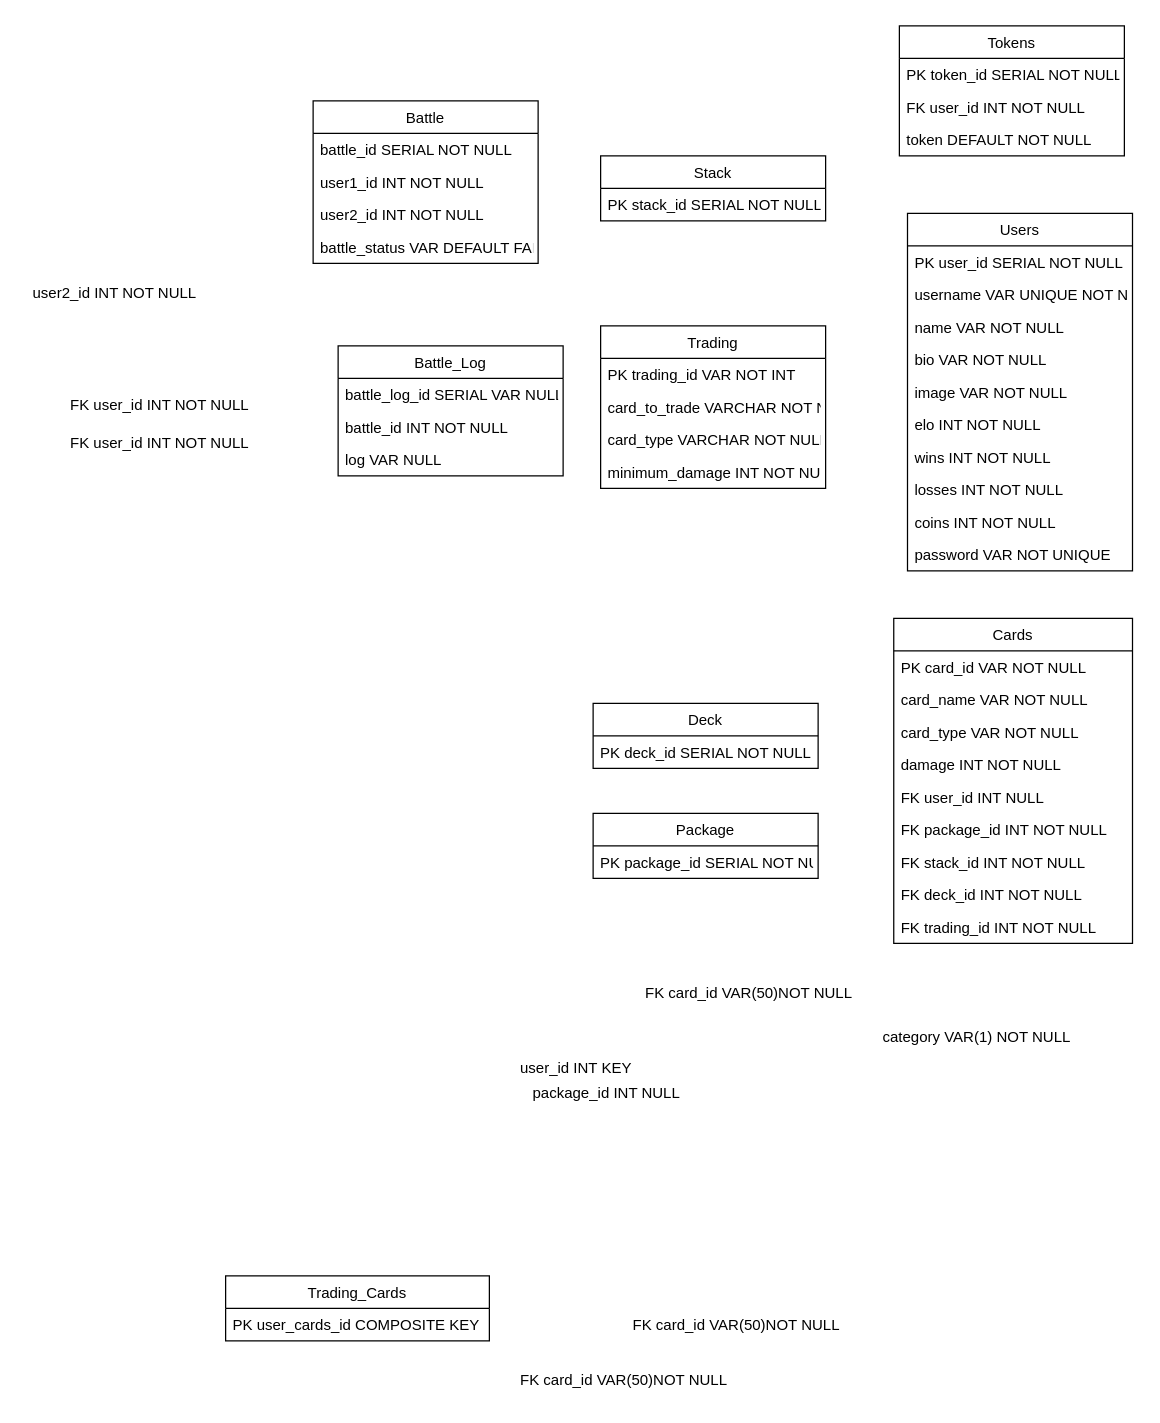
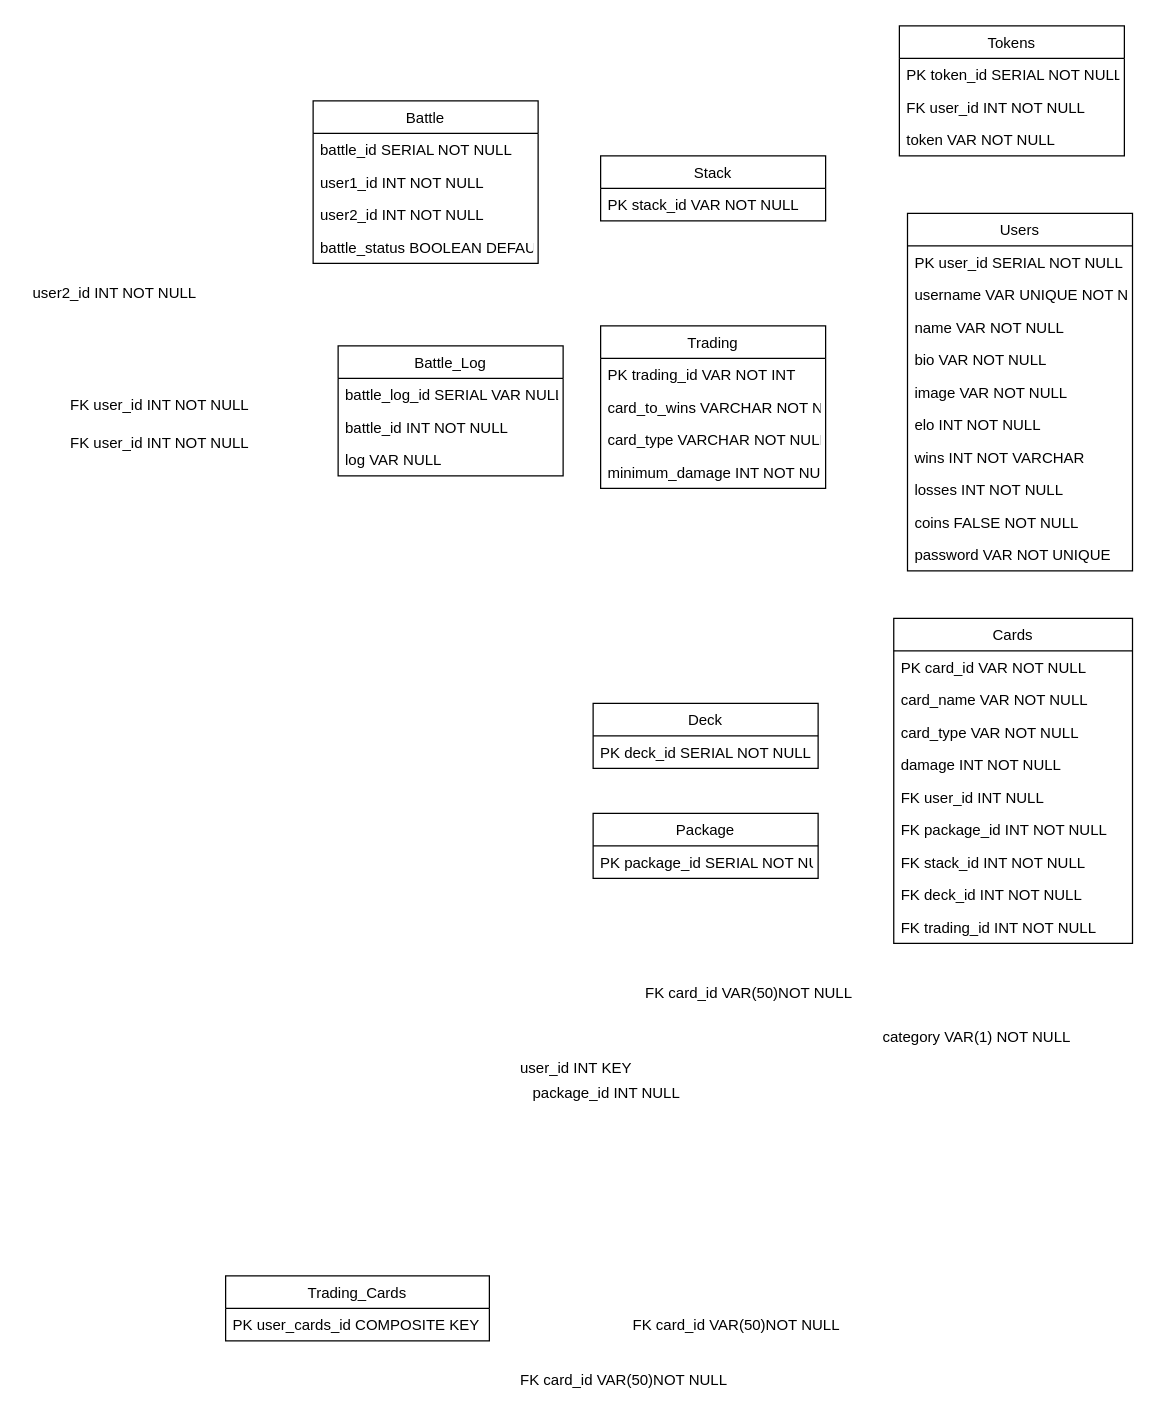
  <mxCell id="0" />
  <mxCell id="1" parent="0" />
  <mxCell id="2" value="Users" style="swimlane;fontStyle=0;childLayout=stackLayout;horizontal=1;startSize=26;fillColor=none;horizontalStack=0;resizeParent=1;resizeParentMax=0;resizeLast=0;collapsible=1;marginBottom=0;" parent="1" vertex="1"><mxGeometry x="725.5" y="170" width="180" height="286" as="geometry" /></mxCell>
  <mxCell id="3" value="PK user_id SERIAL NOT NULL " style="text;strokeColor=none;fillColor=none;align=left;verticalAlign=top;spacingLeft=4;spacingRight=4;overflow=hidden;rotatable=0;points=[[0,0.5],[1,0.5]];portConstraint=eastwest;" parent="2" vertex="1"><mxGeometry y="26" width="180" height="26" as="geometry" /></mxCell>
  <mxCell id="4" value="username VAR UNIQUE NOT NULL" style="text;strokeColor=none;fillColor=none;align=left;verticalAlign=top;spacingLeft=4;spacingRight=4;overflow=hidden;rotatable=0;points=[[0,0.5],[1,0.5]];portConstraint=eastwest;" parent="2" vertex="1"><mxGeometry y="52" width="180" height="26" as="geometry" /></mxCell>
  <mxCell id="5" value="name VAR NOT NULL" style="text;strokeColor=none;fillColor=none;align=left;verticalAlign=top;spacingLeft=4;spacingRight=4;overflow=hidden;rotatable=0;points=[[0,0.5],[1,0.5]];portConstraint=eastwest;" parent="2" vertex="1"><mxGeometry y="78" width="180" height="26" as="geometry" /></mxCell>
  <mxCell id="6" value="bio VAR NOT NULL" style="text;strokeColor=none;fillColor=none;align=left;verticalAlign=top;spacingLeft=4;spacingRight=4;overflow=hidden;rotatable=0;points=[[0,0.5],[1,0.5]];portConstraint=eastwest;" parent="2" vertex="1"><mxGeometry y="104" width="180" height="26" as="geometry" /></mxCell>
  <mxCell id="7" value="image VAR NOT NULL" style="text;strokeColor=none;fillColor=none;align=left;verticalAlign=top;spacingLeft=4;spacingRight=4;overflow=hidden;rotatable=0;points=[[0,0.5],[1,0.5]];portConstraint=eastwest;" parent="2" vertex="1"><mxGeometry y="130" width="180" height="26" as="geometry" /></mxCell>
  <mxCell id="8" value="elo INT NOT NULL" style="text;strokeColor=none;fillColor=none;align=left;verticalAlign=top;spacingLeft=4;spacingRight=4;overflow=hidden;rotatable=0;points=[[0,0.5],[1,0.5]];portConstraint=eastwest;" parent="2" vertex="1"><mxGeometry y="156" width="180" height="26" as="geometry" /></mxCell>
- <mxCell id="9" value="wins INT NOT NULL" style="text;strokeColor=none;fillColor=none;align=left;verticalAlign=top;spacingLeft=4;spacingRight=4;overflow=hidden;rotatable=0;points=[[0,0.5],[1,0.5]];portConstraint=eastwest;" parent="2" vertex="1"><mxGeometry y="182" width="180" height="26" as="geometry" /></mxCell>
+ <mxCell id="9" value="wins INT NOT VARCHAR" style="text;strokeColor=none;fillColor=none;align=left;verticalAlign=top;spacingLeft=4;spacingRight=4;overflow=hidden;rotatable=0;points=[[0,0.5],[1,0.5]];portConstraint=eastwest;" parent="2" vertex="1"><mxGeometry y="182" width="180" height="26" as="geometry" /></mxCell>
  <mxCell id="10" value="losses INT NOT NULL" style="text;strokeColor=none;fillColor=none;align=left;verticalAlign=top;spacingLeft=4;spacingRight=4;overflow=hidden;rotatable=0;points=[[0,0.5],[1,0.5]];portConstraint=eastwest;" parent="2" vertex="1"><mxGeometry y="208" width="180" height="26" as="geometry" /></mxCell>
- <mxCell id="11" value="coins INT NOT NULL" style="text;strokeColor=none;fillColor=none;align=left;verticalAlign=top;spacingLeft=4;spacingRight=4;overflow=hidden;rotatable=0;points=[[0,0.5],[1,0.5]];portConstraint=eastwest;" parent="2" vertex="1"><mxGeometry y="234" width="180" height="26" as="geometry" /></mxCell>
+ <mxCell id="11" value="coins FALSE NOT NULL" style="text;strokeColor=none;fillColor=none;align=left;verticalAlign=top;spacingLeft=4;spacingRight=4;overflow=hidden;rotatable=0;points=[[0,0.5],[1,0.5]];portConstraint=eastwest;" parent="2" vertex="1"><mxGeometry y="234" width="180" height="26" as="geometry" /></mxCell>
  <mxCell id="12" value="password VAR NOT UNIQUE" style="text;strokeColor=none;fillColor=none;align=left;verticalAlign=top;spacingLeft=4;spacingRight=4;overflow=hidden;rotatable=0;points=[[0,0.5],[1,0.5]];portConstraint=eastwest;" parent="2" vertex="1"><mxGeometry y="260" width="180" height="26" as="geometry" /></mxCell>
  <mxCell id="13" value="Cards" style="swimlane;fontStyle=0;childLayout=stackLayout;horizontal=1;startSize=26;fillColor=none;horizontalStack=0;resizeParent=1;resizeParentMax=0;resizeLast=0;collapsible=1;marginBottom=0;" parent="1" vertex="1"><mxGeometry x="714.5" y="494" width="191" height="260" as="geometry" /></mxCell>
  <mxCell id="14" value="PK card_id VAR NOT NULL" style="text;strokeColor=none;fillColor=none;align=left;verticalAlign=top;spacingLeft=4;spacingRight=4;overflow=hidden;rotatable=0;points=[[0,0.5],[1,0.5]];portConstraint=eastwest;" parent="13" vertex="1"><mxGeometry y="26" width="191" height="26" as="geometry" /></mxCell>
  <mxCell id="15" value="card_name VAR NOT NULL" style="text;strokeColor=none;fillColor=none;align=left;verticalAlign=top;spacingLeft=4;spacingRight=4;overflow=hidden;rotatable=0;points=[[0,0.5],[1,0.5]];portConstraint=eastwest;" parent="13" vertex="1"><mxGeometry y="52" width="191" height="26" as="geometry" /></mxCell>
  <mxCell id="16" value="card_type VAR NOT NULL" style="text;strokeColor=none;fillColor=none;align=left;verticalAlign=top;spacingLeft=4;spacingRight=4;overflow=hidden;rotatable=0;points=[[0,0.5],[1,0.5]];portConstraint=eastwest;" parent="13" vertex="1"><mxGeometry y="78" width="191" height="26" as="geometry" /></mxCell>
  <mxCell id="17" value="damage INT NOT NULL" style="text;strokeColor=none;fillColor=none;align=left;verticalAlign=top;spacingLeft=4;spacingRight=4;overflow=hidden;rotatable=0;points=[[0,0.5],[1,0.5]];portConstraint=eastwest;" parent="13" vertex="1"><mxGeometry y="104" width="191" height="26" as="geometry" /></mxCell>
  <mxCell id="18" value="FK user_id INT NULL" style="text;strokeColor=none;fillColor=none;align=left;verticalAlign=top;spacingLeft=4;spacingRight=4;overflow=hidden;rotatable=0;points=[[0,0.5],[1,0.5]];portConstraint=eastwest;" parent="13" vertex="1"><mxGeometry y="130" width="191" height="26" as="geometry" /></mxCell>
  <mxCell id="19" value="FK package_id INT NOT NULL" style="text;strokeColor=none;fillColor=none;align=left;verticalAlign=top;spacingLeft=4;spacingRight=4;overflow=hidden;rotatable=0;points=[[0,0.5],[1,0.5]];portConstraint=eastwest;" parent="13" vertex="1"><mxGeometry y="156" width="191" height="26" as="geometry" /></mxCell>
  <mxCell id="20" value="FK stack_id INT NOT NULL" style="text;strokeColor=none;fillColor=none;align=left;verticalAlign=top;spacingLeft=4;spacingRight=4;overflow=hidden;rotatable=0;points=[[0,0.5],[1,0.5]];portConstraint=eastwest;" parent="13" vertex="1"><mxGeometry y="182" width="191" height="26" as="geometry" /></mxCell>
  <mxCell id="21" value="FK deck_id INT NOT NULL" style="text;strokeColor=none;fillColor=none;align=left;verticalAlign=top;spacingLeft=4;spacingRight=4;overflow=hidden;rotatable=0;points=[[0,0.5],[1,0.5]];portConstraint=eastwest;" parent="13" vertex="1"><mxGeometry y="208" width="191" height="26" as="geometry" /></mxCell>
  <mxCell id="22" value="FK trading_id INT NOT NULL" style="text;strokeColor=none;fillColor=none;align=left;verticalAlign=top;spacingLeft=4;spacingRight=4;overflow=hidden;rotatable=0;points=[[0,0.5],[1,0.5]];portConstraint=eastwest;" parent="13" vertex="1"><mxGeometry y="234" width="191" height="26" as="geometry" /></mxCell>
  <mxCell id="23" value="Stack" style="swimlane;fontStyle=0;childLayout=stackLayout;horizontal=1;startSize=26;fillColor=none;horizontalStack=0;resizeParent=1;resizeParentMax=0;resizeLast=0;collapsible=1;marginBottom=0;" parent="1" vertex="1"><mxGeometry x="480" y="124" width="180" height="52" as="geometry" /></mxCell>
- <mxCell id="24" value="PK stack_id SERIAL NOT NULL" style="text;strokeColor=none;fillColor=none;align=left;verticalAlign=top;spacingLeft=4;spacingRight=4;overflow=hidden;rotatable=0;points=[[0,0.5],[1,0.5]];portConstraint=eastwest;" parent="23" vertex="1"><mxGeometry y="26" width="180" height="26" as="geometry" /></mxCell>
+ <mxCell id="24" value="PK stack_id VAR NOT NULL" style="text;strokeColor=none;fillColor=none;align=left;verticalAlign=top;spacingLeft=4;spacingRight=4;overflow=hidden;rotatable=0;points=[[0,0.5],[1,0.5]];portConstraint=eastwest;" parent="23" vertex="1"><mxGeometry y="26" width="180" height="26" as="geometry" /></mxCell>
  <mxCell id="25" value="Deck" style="swimlane;fontStyle=0;childLayout=stackLayout;horizontal=1;startSize=26;fillColor=none;horizontalStack=0;resizeParent=1;resizeParentMax=0;resizeLast=0;collapsible=1;marginBottom=0;" parent="1" vertex="1"><mxGeometry x="474" y="562" width="180" height="52" as="geometry" /></mxCell>
  <mxCell id="26" value="PK deck_id SERIAL NOT NULL" style="text;strokeColor=none;fillColor=none;align=left;verticalAlign=top;spacingLeft=4;spacingRight=4;overflow=hidden;rotatable=0;points=[[0,0.5],[1,0.5]];portConstraint=eastwest;" parent="25" vertex="1"><mxGeometry y="26" width="180" height="26" as="geometry" /></mxCell>
  <mxCell id="27" value="Trading" style="swimlane;fontStyle=0;childLayout=stackLayout;horizontal=1;startSize=26;fillColor=none;horizontalStack=0;resizeParent=1;resizeParentMax=0;resizeLast=0;collapsible=1;marginBottom=0;" parent="1" vertex="1"><mxGeometry x="480" y="260" width="180" height="130" as="geometry" /></mxCell>
  <mxCell id="28" value="PK trading_id VAR NOT INT" style="text;strokeColor=none;fillColor=none;align=left;verticalAlign=top;spacingLeft=4;spacingRight=4;overflow=hidden;rotatable=0;points=[[0,0.5],[1,0.5]];portConstraint=eastwest;" parent="27" vertex="1"><mxGeometry y="26" width="180" height="26" as="geometry" /></mxCell>
- <mxCell id="29" value="card_to_trade VARCHAR NOT NULL" style="text;strokeColor=none;fillColor=none;align=left;verticalAlign=top;spacingLeft=4;spacingRight=4;overflow=hidden;rotatable=0;points=[[0,0.5],[1,0.5]];portConstraint=eastwest;" parent="27" vertex="1"><mxGeometry y="52" width="180" height="26" as="geometry" /></mxCell>
+ <mxCell id="29" value="card_to_wins VARCHAR NOT NULL" style="text;strokeColor=none;fillColor=none;align=left;verticalAlign=top;spacingLeft=4;spacingRight=4;overflow=hidden;rotatable=0;points=[[0,0.5],[1,0.5]];portConstraint=eastwest;" parent="27" vertex="1"><mxGeometry y="52" width="180" height="26" as="geometry" /></mxCell>
  <mxCell id="30" value="card_type VARCHAR NOT NULL" style="text;strokeColor=none;fillColor=none;align=left;verticalAlign=top;spacingLeft=4;spacingRight=4;overflow=hidden;rotatable=0;points=[[0,0.5],[1,0.5]];portConstraint=eastwest;" parent="27" vertex="1"><mxGeometry y="78" width="180" height="26" as="geometry" /></mxCell>
  <mxCell id="31" value="minimum_damage INT NOT NULL" style="text;strokeColor=none;fillColor=none;align=left;verticalAlign=top;spacingLeft=4;spacingRight=4;overflow=hidden;rotatable=0;points=[[0,0.5],[1,0.5]];portConstraint=eastwest;" parent="27" vertex="1"><mxGeometry y="104" width="180" height="26" as="geometry" /></mxCell>
  <mxCell id="32" value="Tokens" style="swimlane;fontStyle=0;childLayout=stackLayout;horizontal=1;startSize=26;fillColor=none;horizontalStack=0;resizeParent=1;resizeParentMax=0;resizeLast=0;collapsible=1;marginBottom=0;" parent="1" vertex="1"><mxGeometry x="719" y="20" width="180" height="104" as="geometry" /></mxCell>
  <mxCell id="33" value="PK token_id SERIAL NOT NULL" style="text;strokeColor=none;fillColor=none;align=left;verticalAlign=top;spacingLeft=4;spacingRight=4;overflow=hidden;rotatable=0;points=[[0,0.5],[1,0.5]];portConstraint=eastwest;" parent="32" vertex="1"><mxGeometry y="26" width="180" height="26" as="geometry" /></mxCell>
  <mxCell id="34" value="FK user_id INT NOT NULL" style="text;strokeColor=none;fillColor=none;align=left;verticalAlign=top;spacingLeft=4;spacingRight=4;overflow=hidden;rotatable=0;points=[[0,0.5],[1,0.5]];portConstraint=eastwest;" parent="32" vertex="1"><mxGeometry y="52" width="180" height="26" as="geometry" /></mxCell>
- <mxCell id="35" value="token DEFAULT NOT NULL" style="text;strokeColor=none;fillColor=none;align=left;verticalAlign=top;spacingLeft=4;spacingRight=4;overflow=hidden;rotatable=0;points=[[0,0.5],[1,0.5]];portConstraint=eastwest;" parent="32" vertex="1"><mxGeometry y="78" width="180" height="26" as="geometry" /></mxCell>
+ <mxCell id="35" value="token VAR NOT NULL" style="text;strokeColor=none;fillColor=none;align=left;verticalAlign=top;spacingLeft=4;spacingRight=4;overflow=hidden;rotatable=0;points=[[0,0.5],[1,0.5]];portConstraint=eastwest;" parent="32" vertex="1"><mxGeometry y="78" width="180" height="26" as="geometry" /></mxCell>
  <mxCell id="36" value="Package" style="swimlane;fontStyle=0;childLayout=stackLayout;horizontal=1;startSize=26;fillColor=none;horizontalStack=0;resizeParent=1;resizeParentMax=0;resizeLast=0;collapsible=1;marginBottom=0;" parent="1" vertex="1"><mxGeometry x="474" y="650" width="180" height="52" as="geometry" /></mxCell>
  <mxCell id="37" value="PK package_id SERIAL NOT NULL" style="text;strokeColor=none;fillColor=none;align=left;verticalAlign=top;spacingLeft=4;spacingRight=4;overflow=hidden;rotatable=0;points=[[0,0.5],[1,0.5]];portConstraint=eastwest;" parent="36" vertex="1"><mxGeometry y="26" width="180" height="26" as="geometry" /></mxCell>
  <mxCell id="38" value="package_id INT NULL" style="text;strokeColor=none;fillColor=none;align=left;verticalAlign=top;spacingLeft=4;spacingRight=4;overflow=hidden;rotatable=0;points=[[0,0.5],[1,0.5]];portConstraint=eastwest;" parent="1" vertex="1"><mxGeometry x="420" y="860" width="191" height="26" as="geometry" /></mxCell>
  <mxCell id="39" value="user_id INT KEY" style="text;strokeColor=none;fillColor=none;align=left;verticalAlign=top;spacingLeft=4;spacingRight=4;overflow=hidden;rotatable=0;points=[[0,0.5],[1,0.5]];portConstraint=eastwest;" parent="1" vertex="1"><mxGeometry x="410" y="840" width="191" height="26" as="geometry" /></mxCell>
  <mxCell id="40" value="FK card_id VAR(50)NOT NULL" style="text;strokeColor=none;fillColor=none;align=left;verticalAlign=top;spacingLeft=4;spacingRight=4;overflow=hidden;rotatable=0;points=[[0,0.5],[1,0.5]];portConstraint=eastwest;" parent="1" vertex="1"><mxGeometry x="510" y="780" width="180" height="26" as="geometry" /></mxCell>
  <mxCell id="41" value="Trading_Cards" style="swimlane;fontStyle=0;childLayout=stackLayout;horizontal=1;startSize=26;fillColor=none;horizontalStack=0;resizeParent=1;resizeParentMax=0;resizeLast=0;collapsible=1;marginBottom=0;" parent="1" vertex="1"><mxGeometry x="180" y="1020" width="211" height="52" as="geometry" /></mxCell>
  <mxCell id="42" value="PK user_cards_id COMPOSITE KEY" style="text;strokeColor=none;fillColor=none;align=left;verticalAlign=top;spacingLeft=4;spacingRight=4;overflow=hidden;rotatable=0;points=[[0,0.5],[1,0.5]];portConstraint=eastwest;" parent="41" vertex="1"><mxGeometry y="26" width="211" height="26" as="geometry" /></mxCell>
  <mxCell id="43" value="FK card_id VAR(50)NOT NULL" style="text;strokeColor=none;fillColor=none;align=left;verticalAlign=top;spacingLeft=4;spacingRight=4;overflow=hidden;rotatable=0;points=[[0,0.5],[1,0.5]];portConstraint=eastwest;" parent="1" vertex="1"><mxGeometry x="500" y="1046" width="180" height="26" as="geometry" /></mxCell>
  <mxCell id="44" value="FK card_id VAR(50)NOT NULL" style="text;strokeColor=none;fillColor=none;align=left;verticalAlign=top;spacingLeft=4;spacingRight=4;overflow=hidden;rotatable=0;points=[[0,0.5],[1,0.5]];portConstraint=eastwest;" parent="1" vertex="1"><mxGeometry x="410" y="1090" width="180" height="26" as="geometry" /></mxCell>
  <mxCell id="45" value="FK user_id INT NOT NULL" style="text;strokeColor=none;fillColor=none;align=left;verticalAlign=top;spacingLeft=4;spacingRight=4;overflow=hidden;rotatable=0;points=[[0,0.5],[1,0.5]];portConstraint=eastwest;" parent="1" vertex="1"><mxGeometry x="50" y="340" width="180" height="26" as="geometry" /></mxCell>
  <mxCell id="46" value="FK user_id INT NOT NULL" style="text;strokeColor=none;fillColor=none;align=left;verticalAlign=top;spacingLeft=4;spacingRight=4;overflow=hidden;rotatable=0;points=[[0,0.5],[1,0.5]];portConstraint=eastwest;" parent="1" vertex="1"><mxGeometry x="50" y="310" width="180" height="26" as="geometry" /></mxCell>
  <mxCell id="47" value="category VAR(1) NOT NULL" style="text;strokeColor=none;fillColor=none;align=left;verticalAlign=top;spacingLeft=4;spacingRight=4;overflow=hidden;rotatable=0;points=[[0,0.5],[1,0.5]];portConstraint=eastwest;" parent="1" vertex="1"><mxGeometry x="700" y="815" width="191" height="26" as="geometry" /></mxCell>
  <mxCell id="48" value="Battle" style="swimlane;fontStyle=0;childLayout=stackLayout;horizontal=1;startSize=26;fillColor=none;horizontalStack=0;resizeParent=1;resizeParentMax=0;resizeLast=0;collapsible=1;marginBottom=0;" parent="1" vertex="1"><mxGeometry x="250" y="80" width="180" height="130" as="geometry" /></mxCell>
  <mxCell id="49" value="battle_id SERIAL NOT NULL" style="text;strokeColor=none;fillColor=none;align=left;verticalAlign=top;spacingLeft=4;spacingRight=4;overflow=hidden;rotatable=0;points=[[0,0.5],[1,0.5]];portConstraint=eastwest;" parent="48" vertex="1"><mxGeometry y="26" width="180" height="26" as="geometry" /></mxCell>
  <mxCell id="50" value="user1_id INT NOT NULL" style="text;strokeColor=none;fillColor=none;align=left;verticalAlign=top;spacingLeft=4;spacingRight=4;overflow=hidden;rotatable=0;points=[[0,0.5],[1,0.5]];portConstraint=eastwest;" parent="48" vertex="1"><mxGeometry y="52" width="180" height="26" as="geometry" /></mxCell>
  <mxCell id="51" value="user2_id INT NOT NULL" style="text;strokeColor=none;fillColor=none;align=left;verticalAlign=top;spacingLeft=4;spacingRight=4;overflow=hidden;rotatable=0;points=[[0,0.5],[1,0.5]];portConstraint=eastwest;" parent="48" vertex="1"><mxGeometry y="78" width="180" height="26" as="geometry" /></mxCell>
- <mxCell id="52" value="battle_status VAR DEFAULT FALSE" style="text;strokeColor=none;fillColor=none;align=left;verticalAlign=top;spacingLeft=4;spacingRight=4;overflow=hidden;rotatable=0;points=[[0,0.5],[1,0.5]];portConstraint=eastwest;" parent="48" vertex="1"><mxGeometry y="104" width="180" height="26" as="geometry" /></mxCell>
+ <mxCell id="52" value="battle_status BOOLEAN DEFAULT FALSE" style="text;strokeColor=none;fillColor=none;align=left;verticalAlign=top;spacingLeft=4;spacingRight=4;overflow=hidden;rotatable=0;points=[[0,0.5],[1,0.5]];portConstraint=eastwest;" parent="48" vertex="1"><mxGeometry y="104" width="180" height="26" as="geometry" /></mxCell>
  <mxCell id="53" value="Battle_Log" style="swimlane;fontStyle=0;childLayout=stackLayout;horizontal=1;startSize=26;fillColor=none;horizontalStack=0;resizeParent=1;resizeParentMax=0;resizeLast=0;collapsible=1;marginBottom=0;" parent="1" vertex="1"><mxGeometry x="270" y="276" width="180" height="104" as="geometry" /></mxCell>
  <mxCell id="54" value="battle_log_id SERIAL VAR NULL" style="text;strokeColor=none;fillColor=none;align=left;verticalAlign=top;spacingLeft=4;spacingRight=4;overflow=hidden;rotatable=0;points=[[0,0.5],[1,0.5]];portConstraint=eastwest;" parent="53" vertex="1"><mxGeometry y="26" width="180" height="26" as="geometry" /></mxCell>
  <mxCell id="55" value="battle_id INT NOT NULL" style="text;strokeColor=none;fillColor=none;align=left;verticalAlign=top;spacingLeft=4;spacingRight=4;overflow=hidden;rotatable=0;points=[[0,0.5],[1,0.5]];portConstraint=eastwest;" parent="53" vertex="1"><mxGeometry y="52" width="180" height="26" as="geometry" /></mxCell>
  <mxCell id="56" value="log VAR NULL" style="text;strokeColor=none;fillColor=none;align=left;verticalAlign=top;spacingLeft=4;spacingRight=4;overflow=hidden;rotatable=0;points=[[0,0.5],[1,0.5]];portConstraint=eastwest;" parent="53" vertex="1"><mxGeometry y="78" width="180" height="26" as="geometry" /></mxCell>
  <mxCell id="57" value="user2_id INT NOT NULL" style="text;strokeColor=none;fillColor=none;align=left;verticalAlign=top;spacingLeft=4;spacingRight=4;overflow=hidden;rotatable=0;points=[[0,0.5],[1,0.5]];portConstraint=eastwest;" parent="1" vertex="1"><mxGeometry x="20" y="220" width="180" height="26" as="geometry" /></mxCell>
